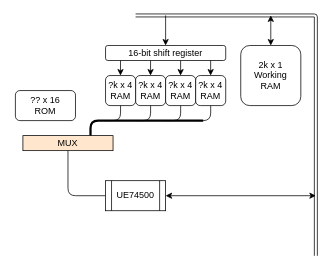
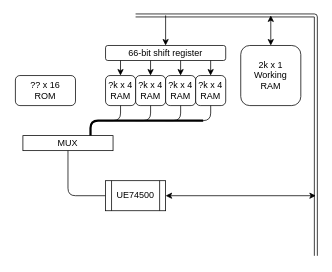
  <mxCell id="0" />
  <mxCell id="1" parent="0" />
- <mxCell id="2" value="?? x 16&lt;br&gt;ROM" style="rounded=1;whiteSpace=wrap;html=1;" vertex="1" parent="1"><mxGeometry x="20" y="120" width="80" height="40" as="geometry" /></mxCell>
+ <mxCell id="2" value="?? x 16&lt;br&gt;ROM" style="rounded=1;whiteSpace=wrap;html=1;" vertex="1" parent="1"><mxGeometry x="20" y="100" width="80" height="40" as="geometry" /></mxCell>
  <mxCell id="3" value="2k x 1&lt;br&gt;Working &lt;br&gt;RAM" style="rounded=1;whiteSpace=wrap;html=1;" vertex="1" parent="1"><mxGeometry x="320" y="60" width="80" height="80" as="geometry" /></mxCell>
- <mxCell id="4" value="MUX" style="rounded=0;whiteSpace=wrap;html=1;fillColor=#ffe6cc;" vertex="1" parent="1"><mxGeometry x="30" y="180" width="120" height="20" as="geometry" /></mxCell>
+ <mxCell id="4" value="MUX" style="rounded=0;whiteSpace=wrap;html=1;" vertex="1" parent="1"><mxGeometry x="30" y="180" width="120" height="20" as="geometry" /></mxCell>
  <mxCell id="5" value="" style="shape=link;html=1;" edge="1" parent="1"><mxGeometry width="50" height="50" relative="1" as="geometry"><mxPoint x="180" y="20" as="sourcePoint" /><mxPoint x="420" y="340" as="targetPoint" /><Array as="points"><mxPoint x="420" y="20" /></Array></mxGeometry></mxCell>
  <mxCell id="6" value="" style="endArrow=none;html=1;exitX=0.75;exitY=0;exitDx=0;exitDy=0;strokeWidth=3;" edge="1" parent="1" source="4"><mxGeometry width="50" height="50" relative="1" as="geometry"><mxPoint x="270" y="120" as="sourcePoint" /><mxPoint x="270" y="160" as="targetPoint" /><Array as="points"><mxPoint x="120" y="160" /></Array></mxGeometry></mxCell>
  <mxCell id="7" value="?k x 4&lt;br&gt;RAM" style="rounded=1;whiteSpace=wrap;html=1;" vertex="1" parent="1"><mxGeometry x="180" y="100" width="40" height="40" as="geometry" /></mxCell>
  <mxCell id="8" value="?k x 4&lt;br&gt;RAM" style="rounded=1;whiteSpace=wrap;html=1;" vertex="1" parent="1"><mxGeometry x="220" y="100" width="40" height="40" as="geometry" /></mxCell>
  <mxCell id="9" value="?k x 4&lt;br&gt;RAM" style="rounded=1;whiteSpace=wrap;html=1;" vertex="1" parent="1"><mxGeometry x="260" y="100" width="40" height="40" as="geometry" /></mxCell>
- <mxCell id="10" value="16-bit shift register" style="rounded=1;whiteSpace=wrap;html=1;" vertex="1" parent="1"><mxGeometry x="140" y="60" width="160" height="20" as="geometry" /></mxCell>
+ <mxCell id="10" value="66-bit shift register" style="rounded=1;whiteSpace=wrap;html=1;" vertex="1" parent="1"><mxGeometry x="140" y="60" width="160" height="20" as="geometry" /></mxCell>
  <mxCell id="11" value="" style="endArrow=classic;startArrow=classic;html=1;strokeWidth=1;" edge="1" parent="1" source="3"><mxGeometry width="50" height="50" relative="1" as="geometry"><mxPoint x="250" y="150" as="sourcePoint" /><mxPoint x="360" y="20" as="targetPoint" /></mxGeometry></mxCell>
  <mxCell id="12" value="" style="endArrow=classic;html=1;strokeWidth=1;" edge="1" parent="1" target="10"><mxGeometry width="50" height="50" relative="1" as="geometry"><mxPoint x="220" y="20" as="sourcePoint" /><mxPoint x="320" y="100" as="targetPoint" /></mxGeometry></mxCell>
  <mxCell id="13" value="" style="endArrow=classic;html=1;strokeWidth=1;entryX=0.5;entryY=0;entryDx=0;entryDy=0;exitX=0.167;exitY=1;exitDx=0;exitDy=0;exitPerimeter=0;" edge="1" parent="1"><mxGeometry width="50" height="50" relative="1" as="geometry"><mxPoint x="239.97" y="80" as="sourcePoint" /><mxPoint x="239.93" y="100" as="targetPoint" /></mxGeometry></mxCell>
  <mxCell id="14" value="" style="endArrow=classic;html=1;strokeWidth=1;entryX=0.5;entryY=0;entryDx=0;entryDy=0;exitX=0.167;exitY=1;exitDx=0;exitDy=0;exitPerimeter=0;" edge="1" parent="1"><mxGeometry width="50" height="50" relative="1" as="geometry"><mxPoint x="279.97" y="80" as="sourcePoint" /><mxPoint x="279.93" y="100" as="targetPoint" /></mxGeometry></mxCell>
  <mxCell id="15" value="" style="endArrow=none;html=1;strokeWidth=1;entryX=0.5;entryY=1;entryDx=0;entryDy=0;" edge="1" parent="1" target="7"><mxGeometry width="50" height="50" relative="1" as="geometry"><mxPoint x="180" y="160" as="sourcePoint" /><mxPoint x="210" y="110" as="targetPoint" /><Array as="points"><mxPoint x="200" y="160" /></Array></mxGeometry></mxCell>
  <mxCell id="16" value="" style="endArrow=none;html=1;strokeWidth=1;entryX=0.5;entryY=1;entryDx=0;entryDy=0;" edge="1" parent="1" target="8"><mxGeometry width="50" height="50" relative="1" as="geometry"><mxPoint x="220" y="160" as="sourcePoint" /><mxPoint x="210" y="110" as="targetPoint" /><Array as="points"><mxPoint x="240" y="160" /></Array></mxGeometry></mxCell>
  <mxCell id="17" value="" style="endArrow=none;html=1;strokeWidth=1;entryX=0.5;entryY=1;entryDx=0;entryDy=0;" edge="1" parent="1" target="9"><mxGeometry width="50" height="50" relative="1" as="geometry"><mxPoint x="260" y="160" as="sourcePoint" /><mxPoint x="210" y="110" as="targetPoint" /><Array as="points"><mxPoint x="280" y="160" /></Array></mxGeometry></mxCell>
  <mxCell id="18" value="" style="endArrow=none;html=1;strokeWidth=1;entryX=0.5;entryY=1;entryDx=0;entryDy=0;" edge="1" parent="1" target="4"><mxGeometry width="50" height="50" relative="1" as="geometry"><mxPoint x="140" y="260" as="sourcePoint" /><mxPoint x="210" y="110" as="targetPoint" /><Array as="points"><mxPoint x="90" y="260" /></Array></mxGeometry></mxCell>
  <mxCell id="19" value="?k x 4&lt;br&gt;RAM" style="rounded=1;whiteSpace=wrap;html=1;" vertex="1" parent="1"><mxGeometry x="140" y="100" width="40" height="40" as="geometry" /></mxCell>
  <mxCell id="20" value="" style="endArrow=none;html=1;strokeWidth=1;entryX=0.5;entryY=1;entryDx=0;entryDy=0;" edge="1" parent="1" target="19"><mxGeometry width="50" height="50" relative="1" as="geometry"><mxPoint x="140" y="160" as="sourcePoint" /><mxPoint x="210" y="110" as="targetPoint" /><Array as="points"><mxPoint x="160" y="160" /></Array></mxGeometry></mxCell>
  <mxCell id="21" value="" style="endArrow=classic;html=1;strokeWidth=1;entryX=0.5;entryY=0;entryDx=0;entryDy=0;exitX=0.167;exitY=1;exitDx=0;exitDy=0;exitPerimeter=0;" edge="1" parent="1"><mxGeometry width="50" height="50" relative="1" as="geometry"><mxPoint x="199.96" y="80" as="sourcePoint" /><mxPoint x="199.92" y="100" as="targetPoint" /></mxGeometry></mxCell>
  <mxCell id="22" value="" style="endArrow=classic;html=1;strokeWidth=1;entryX=0.5;entryY=0;entryDx=0;entryDy=0;exitX=0.167;exitY=1;exitDx=0;exitDy=0;exitPerimeter=0;" edge="1" parent="1"><mxGeometry width="50" height="50" relative="1" as="geometry"><mxPoint x="159.96" y="80" as="sourcePoint" /><mxPoint x="159.92" y="100" as="targetPoint" /></mxGeometry></mxCell>
  <mxCell id="23" value="UE74500" style="shape=process;whiteSpace=wrap;html=1;backgroundOutline=1;" vertex="1" parent="1"><mxGeometry x="140" y="240" width="80" height="40" as="geometry" /></mxCell>
  <mxCell id="24" value="" style="endArrow=classic;startArrow=classic;html=1;strokeWidth=1;exitX=1;exitY=0.5;exitDx=0;exitDy=0;" edge="1" parent="1" source="23"><mxGeometry width="50" height="50" relative="1" as="geometry"><mxPoint x="270" y="170" as="sourcePoint" /><mxPoint x="420" y="260" as="targetPoint" /></mxGeometry></mxCell>
